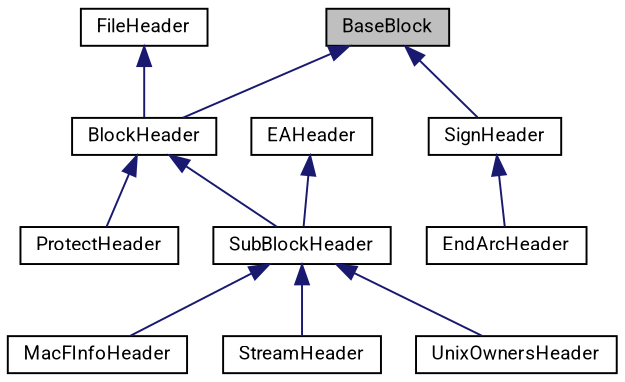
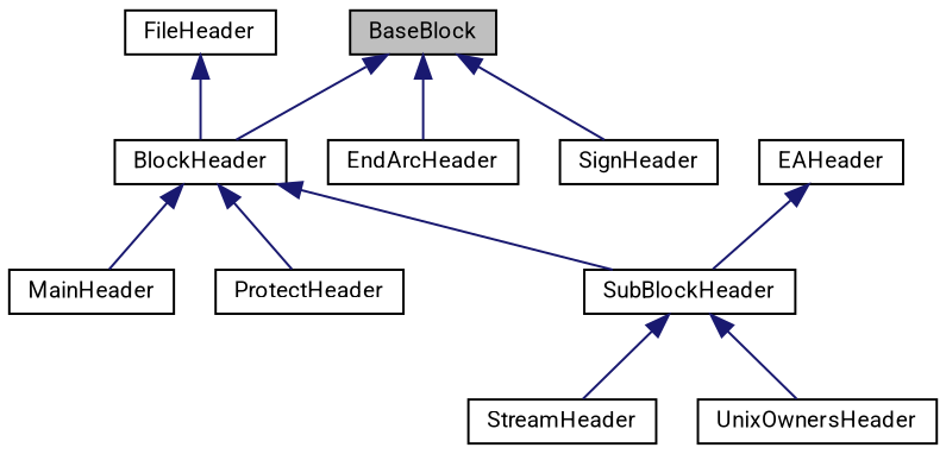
  digraph {
    fontname=Roboto
    node [color=black fillcolor=white fontname=Roboto fontsize=10 shape=record style=filled]
    edge [color=midnightblue dir=back fontname=Roboto fontsize=10 labelfontname=Helvetica labelfontsize=10 style=solid]
    n1 [fillcolor=grey75 fontcolor=black height=0.2 label=BaseBlock width=0.4]
    n2 [height=0.2 label=BlockHeader width=0.4]
    n3 [height=0.2 label=EndArcHeader width=0.4]
    n4 [height=0.2 label=SignHeader width=0.4]
+   n5 [height=0.2 label=MainHeader width=0.4]
    n6 [height=0.2 label=ProtectHeader width=0.4]
    n7 [height=0.2 label=SubBlockHeader width=0.4]
    n8 [height=0.2 label=FileHeader width=0.4]
-   n9 [height=0.2 label=MacFInfoHeader width=0.4]
    n10 [height=0.2 label=StreamHeader width=0.4]
    n11 [height=0.2 label=UnixOwnersHeader width=0.4]
    n12 [height=0.2 label=EAHeader width=0.4]
    n1 -> n2
-   n4 -> n3
+   n1 -> n3
    n1 -> n4
+   n2 -> n5
    n2 -> n6
    n2 -> n7
-   n7 -> n9
    n7 -> n10
    n7 -> n11
    n8 -> n2
    n12 -> n7
  }
